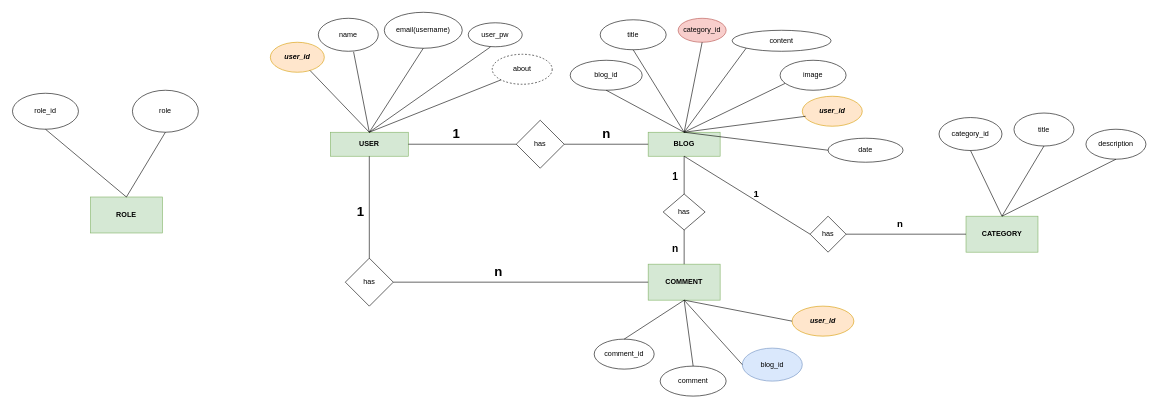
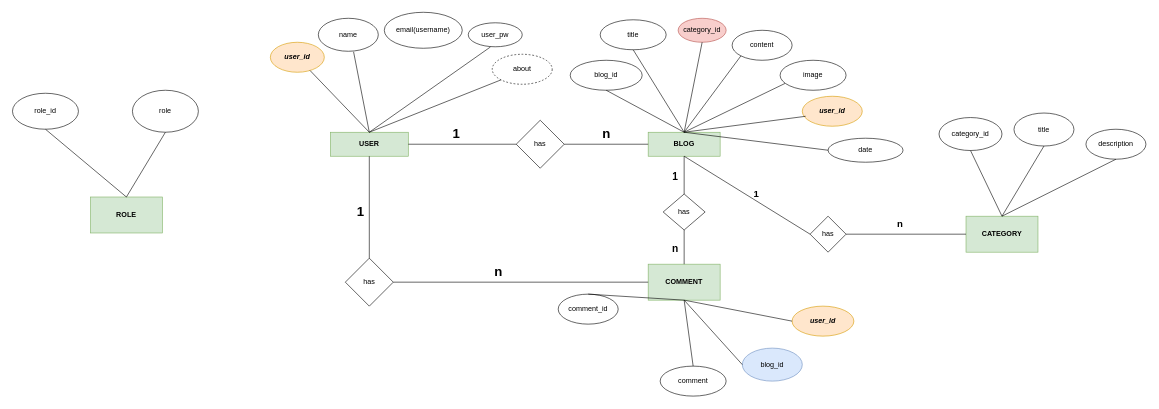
  <mxCell id="0" />
  <mxCell id="1" parent="0" />
  <mxCell id="2" value="&lt;b&gt;USER&lt;/b&gt;" style="rounded=0;whiteSpace=wrap;html=1;fillColor=#d5e8d4;strokeColor=#82b366;" parent="1" vertex="1"><mxGeometry x="550" y="220" width="130" height="40" as="geometry" /></mxCell>
  <mxCell id="3" value="&lt;b&gt;&lt;i&gt;user_id&lt;/i&gt;&lt;/b&gt;" style="ellipse;whiteSpace=wrap;html=1;fillColor=#ffe6cc;strokeColor=#d79b00;" parent="1" vertex="1"><mxGeometry x="450" y="70" width="90" height="50" as="geometry" /></mxCell>
  <mxCell id="4" value="" style="endArrow=none;html=1;rounded=0;exitX=0.5;exitY=0;exitDx=0;exitDy=0;" parent="1" source="2" target="3" edge="1"><mxGeometry width="50" height="50" relative="1" as="geometry"><mxPoint x="900" y="300" as="sourcePoint" /><mxPoint x="950" y="250" as="targetPoint" /></mxGeometry></mxCell>
  <mxCell id="5" value="name" style="ellipse;whiteSpace=wrap;html=1;" parent="1" vertex="1"><mxGeometry x="530" y="30" width="100" height="55" as="geometry" /></mxCell>
  <mxCell id="6" value="" style="endArrow=none;html=1;rounded=0;entryX=0.588;entryY=1.018;entryDx=0;entryDy=0;entryPerimeter=0;exitX=0.5;exitY=0;exitDx=0;exitDy=0;" parent="1" source="2" target="5" edge="1"><mxGeometry width="50" height="50" relative="1" as="geometry"><mxPoint x="900" y="300" as="sourcePoint" /><mxPoint x="820" y="150" as="targetPoint" /></mxGeometry></mxCell>
  <mxCell id="7" value="email(username)" style="ellipse;whiteSpace=wrap;html=1;" parent="1" vertex="1"><mxGeometry x="640" y="20" width="130" height="60" as="geometry" /></mxCell>
- <mxCell id="8" value="" style="endArrow=none;html=1;rounded=0;entryX=0.5;entryY=1;entryDx=0;entryDy=0;exitX=0.5;exitY=0;exitDx=0;exitDy=0;" parent="1" source="2" target="7" edge="1"><mxGeometry width="50" height="50" relative="1" as="geometry"><mxPoint x="900" y="300" as="sourcePoint" /><mxPoint x="950" y="250" as="targetPoint" /></mxGeometry></mxCell>
  <mxCell id="9" value="user_pw" style="ellipse;whiteSpace=wrap;html=1;" parent="1" vertex="1"><mxGeometry x="780" y="37.5" width="90" height="40" as="geometry" /></mxCell>
  <mxCell id="10" value="about" style="ellipse;whiteSpace=wrap;html=1;dashed=1;" parent="1" vertex="1"><mxGeometry x="820" y="90" width="100" height="50" as="geometry" /></mxCell>
  <mxCell id="11" value="" style="endArrow=none;html=1;rounded=0;exitX=0.5;exitY=0;exitDx=0;exitDy=0;entryX=0.411;entryY=1.008;entryDx=0;entryDy=0;entryPerimeter=0;" parent="1" source="2" target="9" edge="1"><mxGeometry width="50" height="50" relative="1" as="geometry"><mxPoint x="900" y="300" as="sourcePoint" /><mxPoint x="810" y="80" as="targetPoint" /></mxGeometry></mxCell>
  <mxCell id="12" value="" style="endArrow=none;html=1;rounded=0;entryX=0;entryY=1;entryDx=0;entryDy=0;exitX=0.5;exitY=0;exitDx=0;exitDy=0;" parent="1" source="2" target="10" edge="1"><mxGeometry width="50" height="50" relative="1" as="geometry"><mxPoint x="900" y="300" as="sourcePoint" /><mxPoint x="950" y="250" as="targetPoint" /></mxGeometry></mxCell>
  <mxCell id="13" value="&lt;b&gt;BLOG&lt;/b&gt;" style="rounded=0;whiteSpace=wrap;html=1;fillColor=#d5e8d4;strokeColor=#82b366;" parent="1" vertex="1"><mxGeometry x="1080" y="220" width="120" height="40" as="geometry" /></mxCell>
  <mxCell id="14" value="blog_id" style="ellipse;whiteSpace=wrap;html=1;" parent="1" vertex="1"><mxGeometry x="950" y="100" width="120" height="50" as="geometry" /></mxCell>
  <mxCell id="15" value="" style="endArrow=none;html=1;rounded=0;entryX=0.5;entryY=1;entryDx=0;entryDy=0;exitX=0.5;exitY=0;exitDx=0;exitDy=0;" parent="1" source="13" target="14" edge="1"><mxGeometry width="50" height="50" relative="1" as="geometry"><mxPoint x="1120" y="220" as="sourcePoint" /><mxPoint x="950" y="250" as="targetPoint" /></mxGeometry></mxCell>
  <mxCell id="16" value="title" style="ellipse;whiteSpace=wrap;html=1;" parent="1" vertex="1"><mxGeometry x="1000" y="32.5" width="110" height="50" as="geometry" /></mxCell>
- <mxCell id="17" value="content" style="ellipse;whiteSpace=wrap;html=1;" parent="1" vertex="1"><mxGeometry x="1220" y="50" width="165" height="35" as="geometry" /></mxCell>
+ <mxCell id="17" value="content" style="ellipse;whiteSpace=wrap;html=1;" parent="1" vertex="1"><mxGeometry x="1220" y="50" width="100" height="50" as="geometry" /></mxCell>
  <mxCell id="18" value="image" style="ellipse;whiteSpace=wrap;html=1;" parent="1" vertex="1"><mxGeometry x="1300" y="100" width="110" height="50" as="geometry" /></mxCell>
  <mxCell id="19" value="" style="endArrow=none;html=1;rounded=0;entryX=0.5;entryY=1;entryDx=0;entryDy=0;exitX=0.5;exitY=0;exitDx=0;exitDy=0;" parent="1" source="13" target="16" edge="1"><mxGeometry width="50" height="50" relative="1" as="geometry"><mxPoint x="1122" y="220" as="sourcePoint" /><mxPoint x="950" y="250" as="targetPoint" /></mxGeometry></mxCell>
  <mxCell id="20" value="" style="endArrow=none;html=1;rounded=0;entryX=0;entryY=1;entryDx=0;entryDy=0;exitX=0.5;exitY=0;exitDx=0;exitDy=0;" parent="1" source="13" target="17" edge="1"><mxGeometry width="50" height="50" relative="1" as="geometry"><mxPoint x="900" y="300" as="sourcePoint" /><mxPoint x="950" y="250" as="targetPoint" /></mxGeometry></mxCell>
  <mxCell id="21" value="" style="endArrow=none;html=1;rounded=0;entryX=0.075;entryY=0.772;entryDx=0;entryDy=0;entryPerimeter=0;exitX=0.5;exitY=0;exitDx=0;exitDy=0;" parent="1" source="13" target="18" edge="1"><mxGeometry width="50" height="50" relative="1" as="geometry"><mxPoint x="900" y="300" as="sourcePoint" /><mxPoint x="950" y="250" as="targetPoint" /></mxGeometry></mxCell>
  <mxCell id="22" value="&lt;i&gt;&lt;b&gt;user_id&lt;/b&gt;&lt;/i&gt;" style="ellipse;whiteSpace=wrap;html=1;fillColor=#ffe6cc;strokeColor=#d79b00;" parent="1" vertex="1"><mxGeometry x="1337" y="160" width="100" height="50" as="geometry" /></mxCell>
  <mxCell id="23" value="" style="endArrow=none;html=1;rounded=0;entryX=0.056;entryY=0.668;entryDx=0;entryDy=0;entryPerimeter=0;" parent="1" target="22" edge="1"><mxGeometry width="50" height="50" relative="1" as="geometry"><mxPoint x="1140" y="220" as="sourcePoint" /><mxPoint x="950" y="250" as="targetPoint" /></mxGeometry></mxCell>
  <mxCell id="24" value="has" style="rhombus;whiteSpace=wrap;html=1;" parent="1" vertex="1"><mxGeometry x="860" y="200" width="80" height="80" as="geometry" /></mxCell>
  <mxCell id="25" value="" style="endArrow=none;html=1;rounded=0;exitX=1;exitY=0.5;exitDx=0;exitDy=0;entryX=0;entryY=0.5;entryDx=0;entryDy=0;" parent="1" source="2" target="24" edge="1"><mxGeometry width="50" height="50" relative="1" as="geometry"><mxPoint x="900" y="300" as="sourcePoint" /><mxPoint x="950" y="250" as="targetPoint" /></mxGeometry></mxCell>
  <mxCell id="26" value="" style="endArrow=none;html=1;rounded=0;entryX=0;entryY=0.5;entryDx=0;entryDy=0;exitX=1;exitY=0.5;exitDx=0;exitDy=0;" parent="1" source="24" target="13" edge="1"><mxGeometry width="50" height="50" relative="1" as="geometry"><mxPoint x="900" y="300" as="sourcePoint" /><mxPoint x="950" y="250" as="targetPoint" /></mxGeometry></mxCell>
  <mxCell id="27" value="&lt;font style=&quot;font-size: 22px;&quot;&gt;&lt;b&gt;1&lt;/b&gt;&lt;/font&gt;" style="text;html=1;align=center;verticalAlign=middle;resizable=0;points=[];autosize=1;strokeColor=none;fillColor=none;" parent="1" vertex="1"><mxGeometry x="740" y="203" width="40" height="40" as="geometry" /></mxCell>
  <mxCell id="28" value="&lt;font style=&quot;font-size: 22px;&quot;&gt;&lt;b&gt;n&lt;/b&gt;&lt;/font&gt;" style="text;html=1;align=center;verticalAlign=middle;resizable=0;points=[];autosize=1;strokeColor=none;fillColor=none;" parent="1" vertex="1"><mxGeometry x="990" y="203" width="40" height="40" as="geometry" /></mxCell>
  <mxCell id="29" value="&lt;b&gt;COMMENT&lt;/b&gt;" style="rounded=0;whiteSpace=wrap;html=1;fillColor=#d5e8d4;strokeColor=#82b366;" parent="1" vertex="1"><mxGeometry x="1080" y="440" width="120" height="60" as="geometry" /></mxCell>
  <mxCell id="30" value="date" style="ellipse;whiteSpace=wrap;html=1;" parent="1" vertex="1"><mxGeometry x="1380" y="230" width="125" height="40" as="geometry" /></mxCell>
  <mxCell id="31" value="" style="endArrow=none;html=1;rounded=0;entryX=0.5;entryY=0;entryDx=0;entryDy=0;exitX=0;exitY=0.5;exitDx=0;exitDy=0;" parent="1" source="30" target="13" edge="1"><mxGeometry width="50" height="50" relative="1" as="geometry"><mxPoint x="930" y="300" as="sourcePoint" /><mxPoint x="980" y="250" as="targetPoint" /></mxGeometry></mxCell>
- <mxCell id="32" value="comment_id" style="ellipse;whiteSpace=wrap;html=1;" parent="1" vertex="1"><mxGeometry x="990" y="565" width="100" height="50" as="geometry" /></mxCell>
+ <mxCell id="32" value="comment_id" style="ellipse;whiteSpace=wrap;html=1;" parent="1" vertex="1"><mxGeometry x="930" y="490" width="100" height="50" as="geometry" /></mxCell>
  <mxCell id="33" value="" style="endArrow=none;html=1;rounded=0;exitX=0.5;exitY=1;exitDx=0;exitDy=0;entryX=0.5;entryY=0;entryDx=0;entryDy=0;" parent="1" source="29" target="32" edge="1"><mxGeometry width="50" height="50" relative="1" as="geometry"><mxPoint x="930" y="300" as="sourcePoint" /><mxPoint x="980" y="250" as="targetPoint" /></mxGeometry></mxCell>
  <mxCell id="34" value="comment" style="ellipse;whiteSpace=wrap;html=1;" parent="1" vertex="1"><mxGeometry x="1100" y="610" width="110" height="50" as="geometry" /></mxCell>
  <mxCell id="35" value="" style="endArrow=none;html=1;rounded=0;entryX=0.5;entryY=0;entryDx=0;entryDy=0;exitX=0.5;exitY=1;exitDx=0;exitDy=0;" parent="1" source="29" target="34" edge="1"><mxGeometry width="50" height="50" relative="1" as="geometry"><mxPoint x="1150" y="500" as="sourcePoint" /><mxPoint x="980" y="250" as="targetPoint" /></mxGeometry></mxCell>
  <mxCell id="36" value="blog_id" style="ellipse;whiteSpace=wrap;html=1;fillColor=#dae8fc;strokeColor=#6c8ebf;" parent="1" vertex="1"><mxGeometry x="1237" y="580" width="100" height="55" as="geometry" /></mxCell>
  <mxCell id="37" value="" style="endArrow=none;html=1;rounded=0;exitX=0.5;exitY=1;exitDx=0;exitDy=0;entryX=0;entryY=0.5;entryDx=0;entryDy=0;" parent="1" source="29" target="36" edge="1"><mxGeometry width="50" height="50" relative="1" as="geometry"><mxPoint x="930" y="300" as="sourcePoint" /><mxPoint x="1270" y="360" as="targetPoint" /></mxGeometry></mxCell>
  <mxCell id="38" value="&lt;b&gt;&lt;i&gt;user_id&lt;/i&gt;&lt;/b&gt;" style="ellipse;whiteSpace=wrap;html=1;fillColor=#ffe6cc;strokeColor=#d79b00;" parent="1" vertex="1"><mxGeometry x="1320" y="510" width="103" height="50" as="geometry" /></mxCell>
  <mxCell id="39" value="" style="endArrow=none;html=1;rounded=0;exitX=0.5;exitY=1;exitDx=0;exitDy=0;entryX=0;entryY=0.5;entryDx=0;entryDy=0;" parent="1" source="29" target="38" edge="1"><mxGeometry width="50" height="50" relative="1" as="geometry"><mxPoint x="930" y="300" as="sourcePoint" /><mxPoint x="980" y="250" as="targetPoint" /></mxGeometry></mxCell>
  <mxCell id="40" value="has" style="rhombus;whiteSpace=wrap;html=1;" parent="1" vertex="1"><mxGeometry x="575" y="430" width="80" height="80" as="geometry" /></mxCell>
  <mxCell id="41" value="" style="endArrow=none;html=1;rounded=0;entryX=0.5;entryY=1;entryDx=0;entryDy=0;exitX=0.5;exitY=0;exitDx=0;exitDy=0;" parent="1" source="40" target="2" edge="1"><mxGeometry width="50" height="50" relative="1" as="geometry"><mxPoint x="970" y="360" as="sourcePoint" /><mxPoint x="1020" y="310" as="targetPoint" /></mxGeometry></mxCell>
  <mxCell id="42" value="" style="endArrow=none;html=1;rounded=0;exitX=1;exitY=0.5;exitDx=0;exitDy=0;entryX=0;entryY=0.5;entryDx=0;entryDy=0;" parent="1" source="40" target="29" edge="1"><mxGeometry width="50" height="50" relative="1" as="geometry"><mxPoint x="970" y="360" as="sourcePoint" /><mxPoint x="1020" y="310" as="targetPoint" /></mxGeometry></mxCell>
  <mxCell id="43" value="&lt;font style=&quot;font-size: 22px;&quot;&gt;&lt;b&gt;1&lt;/b&gt;&lt;/font&gt;" style="text;html=1;align=center;verticalAlign=middle;resizable=0;points=[];autosize=1;strokeColor=none;fillColor=none;" parent="1" vertex="1"><mxGeometry x="580" y="333" width="40" height="40" as="geometry" /></mxCell>
  <mxCell id="44" value="&lt;font style=&quot;font-size: 22px;&quot;&gt;&lt;b&gt;n&lt;/b&gt;&lt;/font&gt;" style="text;html=1;align=center;verticalAlign=middle;resizable=0;points=[];autosize=1;strokeColor=none;fillColor=none;" parent="1" vertex="1"><mxGeometry x="810" y="433" width="40" height="40" as="geometry" /></mxCell>
  <mxCell id="45" value="has" style="rhombus;whiteSpace=wrap;html=1;" parent="1" vertex="1"><mxGeometry x="1105" y="323" width="70" height="60" as="geometry" /></mxCell>
  <mxCell id="46" value="" style="endArrow=none;html=1;rounded=0;entryX=0.5;entryY=1;entryDx=0;entryDy=0;exitX=0.5;exitY=0;exitDx=0;exitDy=0;" parent="1" source="45" target="13" edge="1"><mxGeometry width="50" height="50" relative="1" as="geometry"><mxPoint x="970" y="490" as="sourcePoint" /><mxPoint x="1020" y="440" as="targetPoint" /></mxGeometry></mxCell>
  <mxCell id="47" value="" style="endArrow=none;html=1;rounded=0;entryX=0.5;entryY=1;entryDx=0;entryDy=0;exitX=0.5;exitY=0;exitDx=0;exitDy=0;" parent="1" source="29" target="45" edge="1"><mxGeometry width="50" height="50" relative="1" as="geometry"><mxPoint x="1140" y="430" as="sourcePoint" /><mxPoint x="1020" y="440" as="targetPoint" /></mxGeometry></mxCell>
  <mxCell id="48" value="&lt;font style=&quot;font-size: 17px;&quot;&gt;&lt;b&gt;1&lt;/b&gt;&lt;/font&gt;" style="text;html=1;align=center;verticalAlign=middle;resizable=0;points=[];autosize=1;strokeColor=none;fillColor=none;" parent="1" vertex="1"><mxGeometry x="1110" y="280" width="30" height="30" as="geometry" /></mxCell>
  <mxCell id="49" value="&lt;font style=&quot;font-size: 17px;&quot;&gt;&lt;b&gt;n&lt;/b&gt;&lt;/font&gt;" style="text;html=1;align=center;verticalAlign=middle;resizable=0;points=[];autosize=1;strokeColor=none;fillColor=none;" parent="1" vertex="1"><mxGeometry x="1110" y="400" width="30" height="30" as="geometry" /></mxCell>
  <mxCell id="50" value="&lt;b&gt;CATEGORY&lt;/b&gt;" style="rounded=0;whiteSpace=wrap;html=1;fillColor=#d5e8d4;strokeColor=#82b366;" parent="1" vertex="1"><mxGeometry x="1610" y="360" width="120" height="60" as="geometry" /></mxCell>
  <mxCell id="51" value="category_id" style="ellipse;whiteSpace=wrap;html=1;" parent="1" vertex="1"><mxGeometry x="1565" y="195.5" width="105" height="55" as="geometry" /></mxCell>
  <mxCell id="52" value="title" style="ellipse;whiteSpace=wrap;html=1;" parent="1" vertex="1"><mxGeometry x="1690" y="188" width="100" height="55" as="geometry" /></mxCell>
  <mxCell id="53" value="" style="endArrow=none;html=1;rounded=0;entryX=0.5;entryY=1;entryDx=0;entryDy=0;exitX=0.5;exitY=0;exitDx=0;exitDy=0;" parent="1" source="50" target="51" edge="1"><mxGeometry width="50" height="50" relative="1" as="geometry"><mxPoint x="670" y="730" as="sourcePoint" /><mxPoint x="1020" y="700" as="targetPoint" /></mxGeometry></mxCell>
  <mxCell id="54" value="" style="endArrow=none;html=1;rounded=0;entryX=0.5;entryY=1;entryDx=0;entryDy=0;exitX=0.5;exitY=0;exitDx=0;exitDy=0;" parent="1" source="50" target="52" edge="1"><mxGeometry width="50" height="50" relative="1" as="geometry"><mxPoint x="620" y="710" as="sourcePoint" /><mxPoint x="1020" y="700" as="targetPoint" /></mxGeometry></mxCell>
  <mxCell id="55" value="has" style="rhombus;whiteSpace=wrap;html=1;" parent="1" vertex="1"><mxGeometry x="1350" y="360" width="60" height="60" as="geometry" /></mxCell>
  <mxCell id="56" value="" style="endArrow=none;html=1;rounded=0;exitX=0.5;exitY=1;exitDx=0;exitDy=0;entryX=0;entryY=0.5;entryDx=0;entryDy=0;" parent="1" source="13" target="55" edge="1"><mxGeometry width="50" height="50" relative="1" as="geometry"><mxPoint x="1400" y="460" as="sourcePoint" /><mxPoint x="1450" y="410" as="targetPoint" /></mxGeometry></mxCell>
  <mxCell id="57" value="" style="endArrow=none;html=1;rounded=0;entryX=0;entryY=0.5;entryDx=0;entryDy=0;exitX=1;exitY=0.5;exitDx=0;exitDy=0;" parent="1" source="55" target="50" edge="1"><mxGeometry width="50" height="50" relative="1" as="geometry"><mxPoint x="1400" y="460" as="sourcePoint" /><mxPoint x="1450" y="410" as="targetPoint" /></mxGeometry></mxCell>
  <mxCell id="58" value="&lt;font style=&quot;font-size: 16px;&quot;&gt;&lt;b style=&quot;&quot;&gt;1&lt;/b&gt;&lt;/font&gt;" style="text;html=1;align=center;verticalAlign=middle;resizable=0;points=[];autosize=1;strokeColor=none;fillColor=none;" parent="1" vertex="1"><mxGeometry x="1245" y="308" width="30" height="30" as="geometry" /></mxCell>
  <mxCell id="59" value="&lt;font style=&quot;font-size: 16px;&quot;&gt;&lt;b&gt;n&lt;/b&gt;&lt;/font&gt;" style="text;html=1;align=center;verticalAlign=middle;resizable=0;points=[];autosize=1;strokeColor=none;fillColor=none;" parent="1" vertex="1"><mxGeometry x="1485" y="358" width="30" height="30" as="geometry" /></mxCell>
  <mxCell id="60" value="category_id" style="ellipse;whiteSpace=wrap;html=1;fillColor=#f8cecc;strokeColor=#b85450;" parent="1" vertex="1"><mxGeometry x="1130" y="30" width="80" height="40" as="geometry" /></mxCell>
  <mxCell id="61" value="" style="endArrow=none;html=1;rounded=0;entryX=0.5;entryY=1;entryDx=0;entryDy=0;exitX=0.5;exitY=0;exitDx=0;exitDy=0;" parent="1" source="13" target="60" edge="1"><mxGeometry width="50" height="50" relative="1" as="geometry"><mxPoint x="1360" y="310" as="sourcePoint" /><mxPoint x="1410" y="260" as="targetPoint" /></mxGeometry></mxCell>
  <mxCell id="62" value="&lt;b&gt;ROLE&lt;/b&gt;" style="rounded=0;whiteSpace=wrap;html=1;fillColor=#d5e8d4;strokeColor=#82b366;" parent="1" vertex="1"><mxGeometry x="150" y="328" width="120" height="60" as="geometry" /></mxCell>
  <mxCell id="63" value="role_id" style="ellipse;whiteSpace=wrap;html=1;" parent="1" vertex="1"><mxGeometry x="20" y="155" width="110" height="60" as="geometry" /></mxCell>
  <mxCell id="64" value="role" style="ellipse;whiteSpace=wrap;html=1;" parent="1" vertex="1"><mxGeometry x="220" y="150" width="110" height="70" as="geometry" /></mxCell>
  <mxCell id="65" value="" style="endArrow=none;html=1;rounded=0;entryX=0.5;entryY=1;entryDx=0;entryDy=0;exitX=0.5;exitY=0;exitDx=0;exitDy=0;" parent="1" source="62" target="63" edge="1"><mxGeometry width="50" height="50" relative="1" as="geometry"><mxPoint x="890" y="420" as="sourcePoint" /><mxPoint x="940" y="370" as="targetPoint" /></mxGeometry></mxCell>
  <mxCell id="66" value="" style="endArrow=none;html=1;rounded=0;entryX=0.5;entryY=1;entryDx=0;entryDy=0;exitX=0.5;exitY=0;exitDx=0;exitDy=0;" parent="1" source="62" target="64" edge="1"><mxGeometry width="50" height="50" relative="1" as="geometry"><mxPoint x="890" y="420" as="sourcePoint" /><mxPoint x="940" y="370" as="targetPoint" /></mxGeometry></mxCell>
  <mxCell id="67" value="description" style="ellipse;whiteSpace=wrap;html=1;" vertex="1" parent="1"><mxGeometry x="1810" y="215" width="100" height="50" as="geometry" /></mxCell>
  <mxCell id="68" value="" style="endArrow=none;html=1;rounded=0;entryX=0.5;entryY=1;entryDx=0;entryDy=0;exitX=0.5;exitY=0;exitDx=0;exitDy=0;" edge="1" parent="1" source="50" target="67"><mxGeometry width="50" height="50" relative="1" as="geometry"><mxPoint x="1700" y="300" as="sourcePoint" /><mxPoint x="1750" y="250" as="targetPoint" /></mxGeometry></mxCell>
